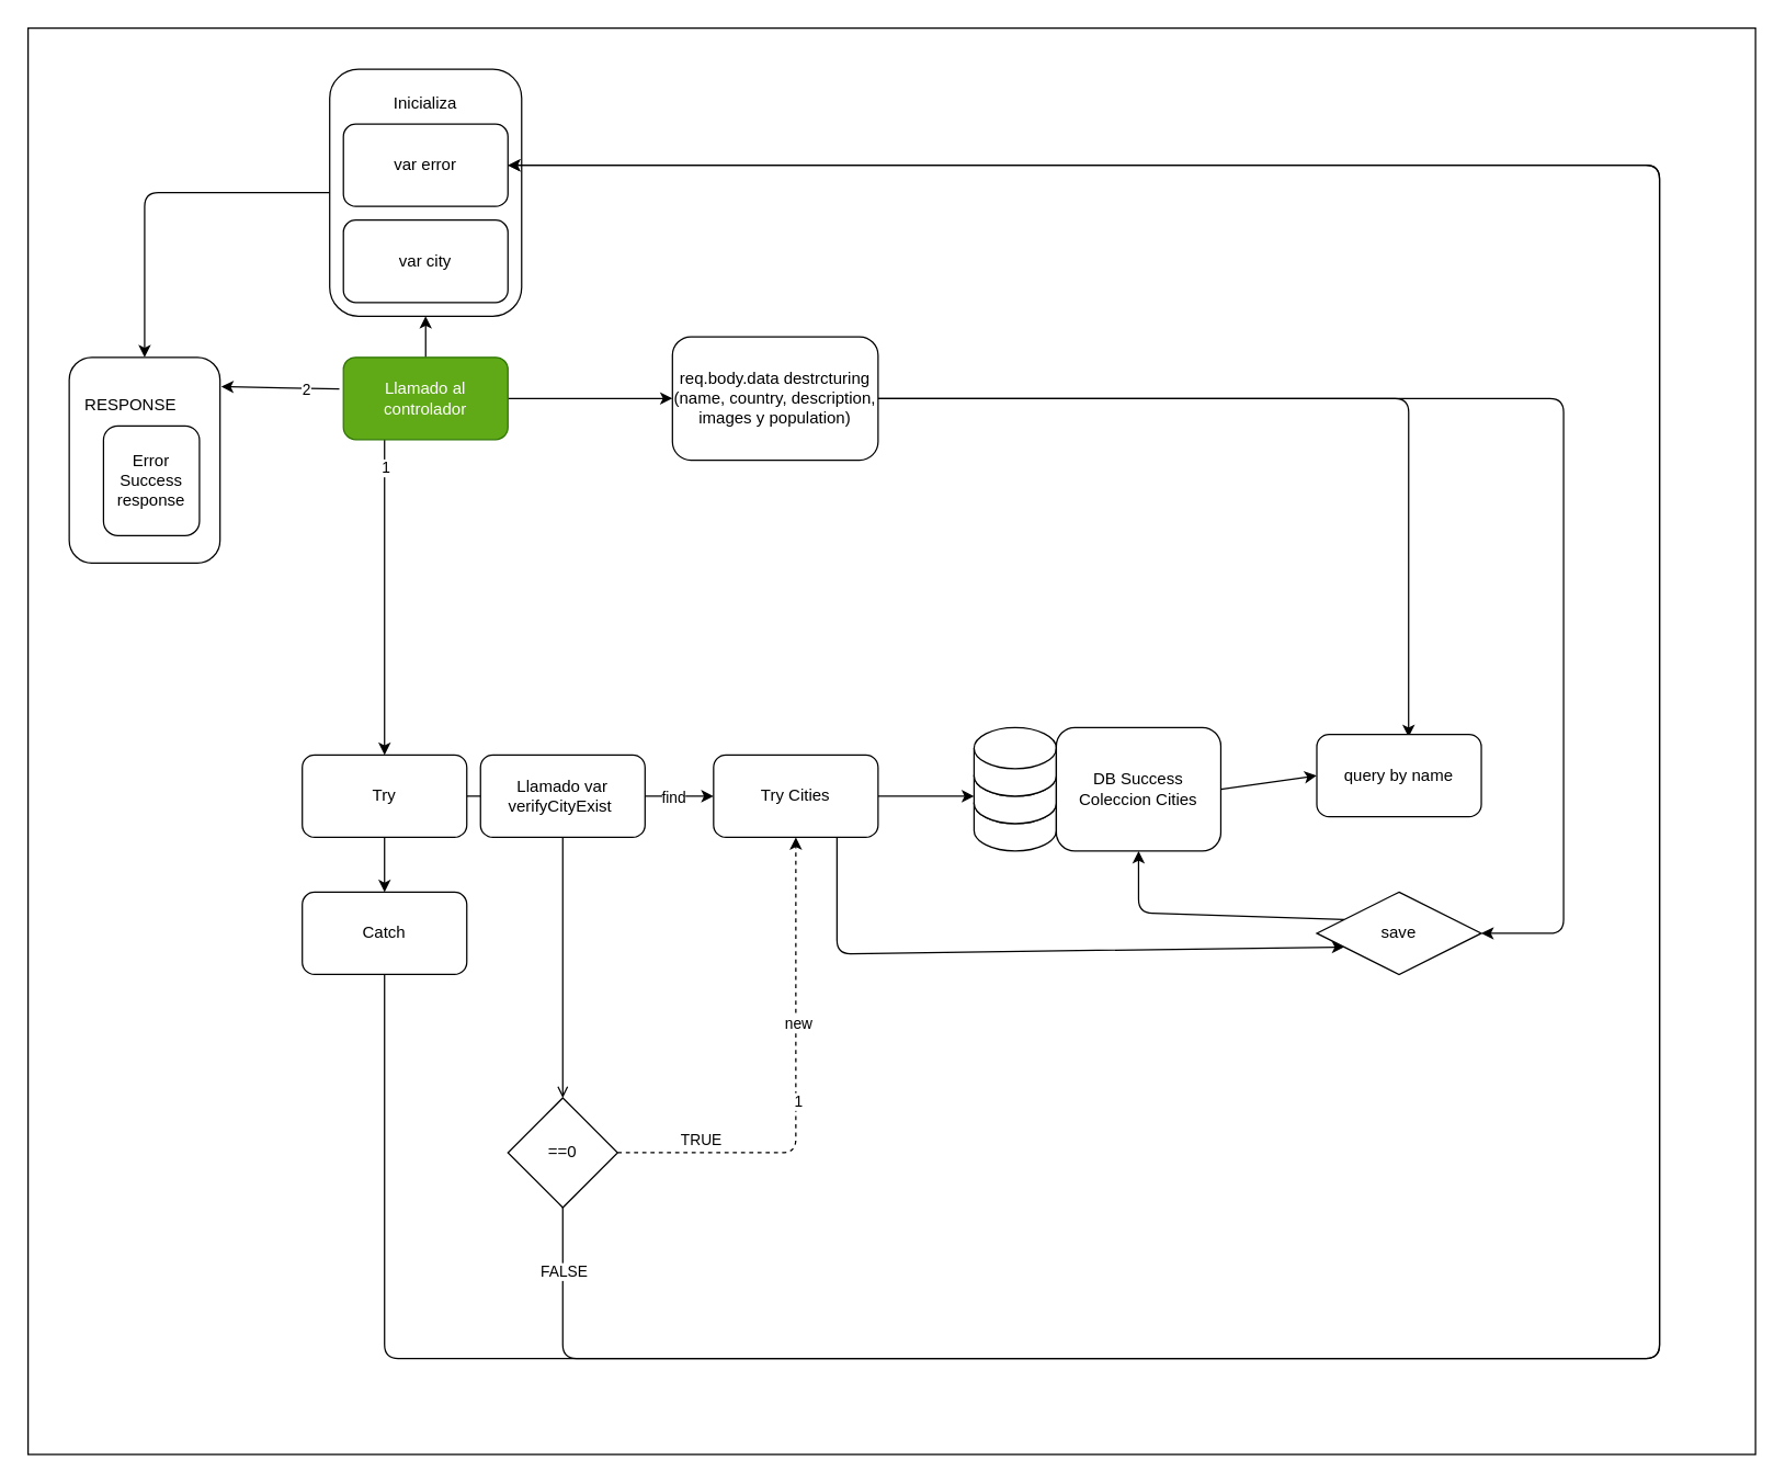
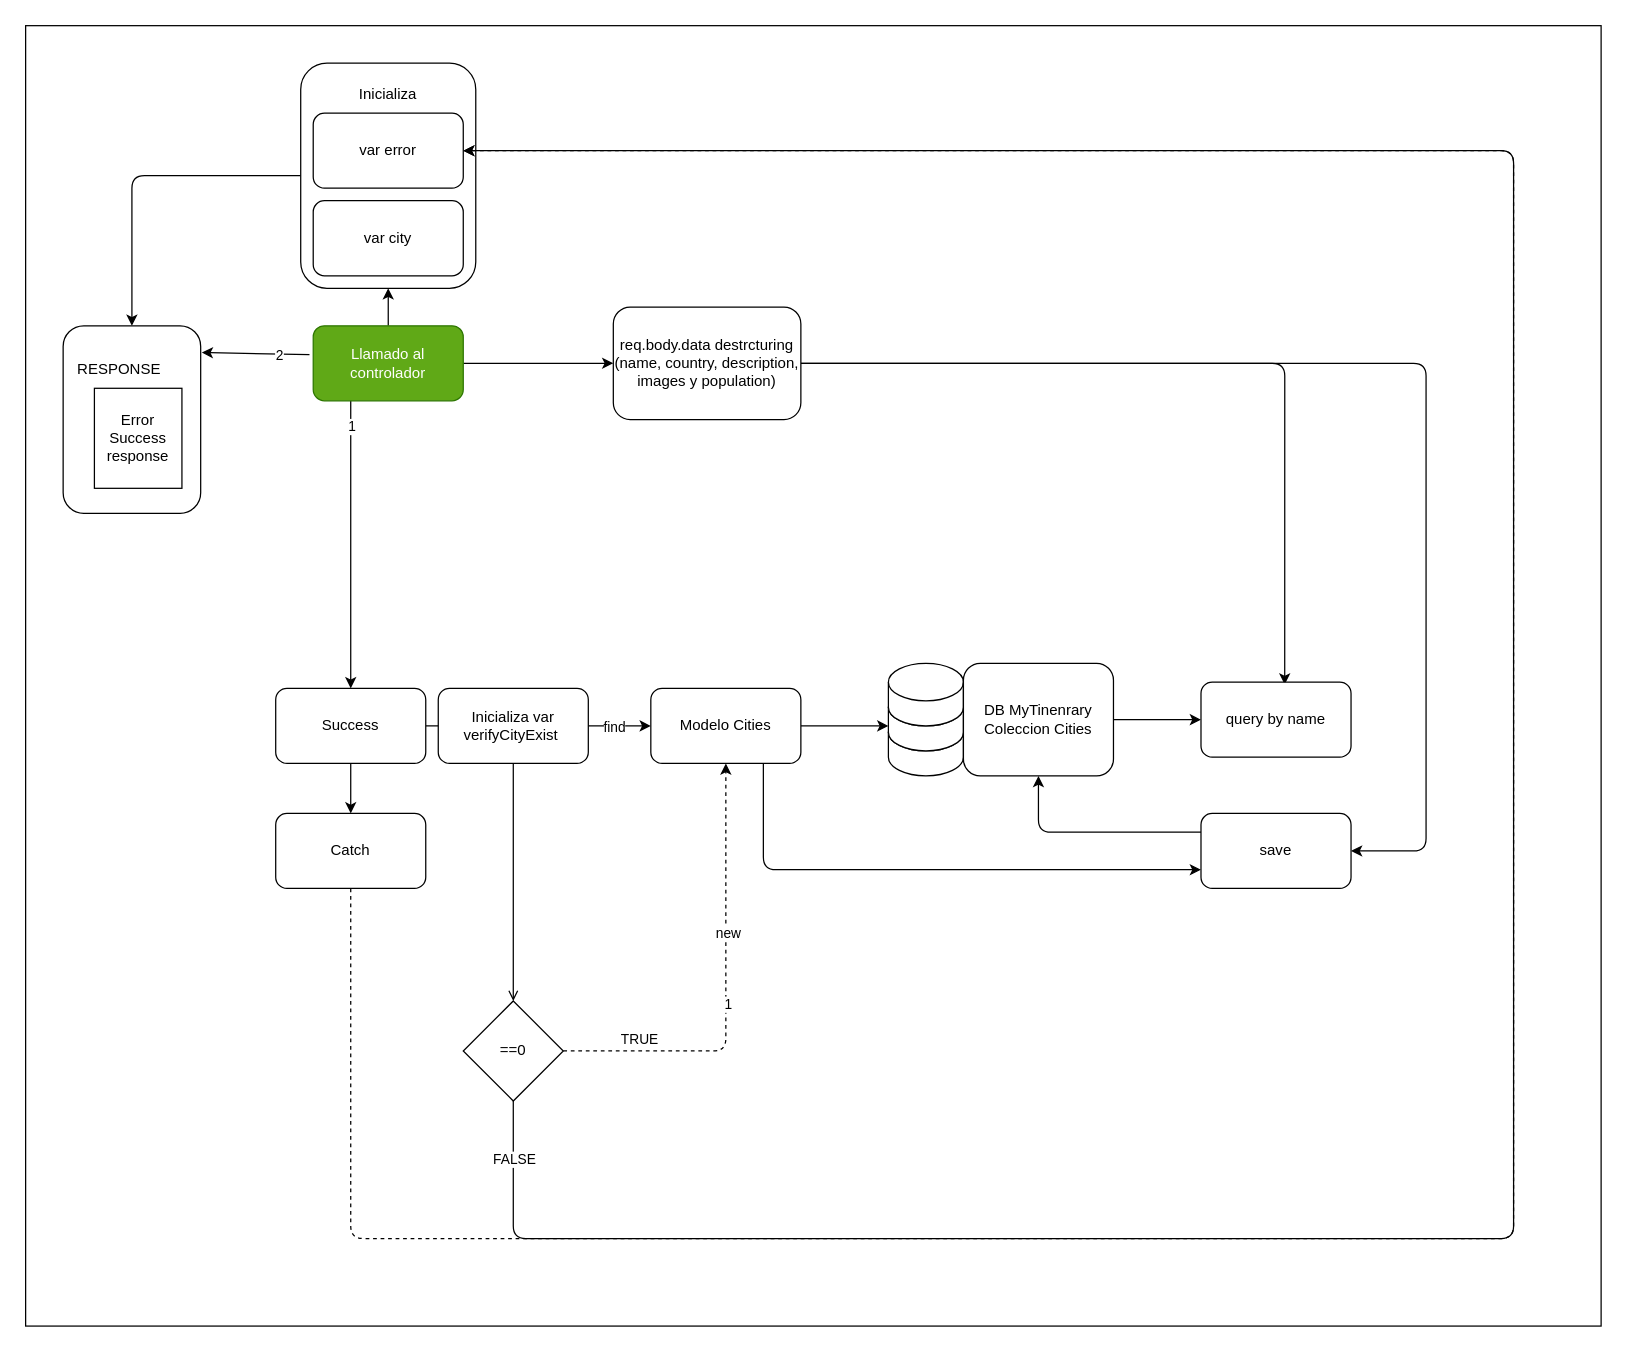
  <mxCell id="0" />
  <mxCell id="1" parent="0" />
  <mxCell id="2" value="" style="rounded=0;whiteSpace=wrap;html=1;" vertex="1" parent="1"><mxGeometry x="20" y="20" width="1260" height="1040" as="geometry" /></mxCell>
  <mxCell id="3" style="edgeStyle=none;html=1;exitX=0;exitY=0.5;exitDx=0;exitDy=0;entryX=0.5;entryY=0;entryDx=0;entryDy=0;" edge="1" parent="1" source="4" target="44"><mxGeometry relative="1" as="geometry"><Array as="points"><mxPoint x="105" y="140" /></Array></mxGeometry></mxCell>
  <mxCell id="4" value="" style="rounded=1;whiteSpace=wrap;html=1;" vertex="1" parent="1"><mxGeometry x="240" y="50" width="140" height="180" as="geometry" /></mxCell>
  <mxCell id="5" style="edgeStyle=none;html=1;exitX=0.25;exitY=1;exitDx=0;exitDy=0;entryX=0.5;entryY=0;entryDx=0;entryDy=0;" edge="1" parent="1" source="11" target="20"><mxGeometry relative="1" as="geometry" /></mxCell>
  <mxCell id="6" value="1" style="edgeLabel;html=1;align=center;verticalAlign=middle;resizable=0;points=[];" vertex="1" connectable="0" parent="5"><mxGeometry x="-0.391" y="1" relative="1" as="geometry"><mxPoint x="-1" y="-50" as="offset" /></mxGeometry></mxCell>
  <mxCell id="7" style="edgeStyle=none;html=1;exitX=1;exitY=0.5;exitDx=0;exitDy=0;entryX=0;entryY=0.5;entryDx=0;entryDy=0;" edge="1" parent="1" source="11" target="14"><mxGeometry relative="1" as="geometry" /></mxCell>
  <mxCell id="8" style="edgeStyle=none;html=1;exitX=-0.025;exitY=0.383;exitDx=0;exitDy=0;entryX=1.008;entryY=0.143;entryDx=0;entryDy=0;entryPerimeter=0;exitPerimeter=0;" edge="1" parent="1" source="11" target="44"><mxGeometry relative="1" as="geometry" /></mxCell>
  <mxCell id="9" value="2" style="edgeLabel;html=1;align=center;verticalAlign=middle;resizable=0;points=[];" vertex="1" connectable="0" parent="8"><mxGeometry x="-0.444" y="1" relative="1" as="geometry"><mxPoint as="offset" /></mxGeometry></mxCell>
  <mxCell id="10" style="edgeStyle=none;html=1;exitX=0.5;exitY=0;exitDx=0;exitDy=0;entryX=0.5;entryY=1;entryDx=0;entryDy=0;" edge="1" parent="1" source="11" target="4"><mxGeometry relative="1" as="geometry" /></mxCell>
  <mxCell id="11" value="Llamado al controlador" style="rounded=1;whiteSpace=wrap;html=1;fillColor=#60a917;fontColor=#ffffff;strokeColor=#2D7600;" vertex="1" parent="1"><mxGeometry x="250" y="260" width="120" height="60" as="geometry" /></mxCell>
  <mxCell id="12" style="edgeStyle=none;html=1;exitX=1;exitY=0.5;exitDx=0;exitDy=0;entryX=0.558;entryY=0.033;entryDx=0;entryDy=0;entryPerimeter=0;" edge="1" parent="1" source="14" target="32"><mxGeometry relative="1" as="geometry"><Array as="points"><mxPoint x="1027" y="290" /></Array></mxGeometry></mxCell>
  <mxCell id="13" style="edgeStyle=none;html=1;exitX=1;exitY=0.5;exitDx=0;exitDy=0;entryX=1;entryY=0.5;entryDx=0;entryDy=0;" edge="1" parent="1" source="14" target="38"><mxGeometry relative="1" as="geometry"><Array as="points"><mxPoint x="1140" y="290" /><mxPoint x="1140" y="680" /></Array></mxGeometry></mxCell>
  <mxCell id="14" value="req.body.data destrcturing (name, country, description, images y population)" style="rounded=1;whiteSpace=wrap;html=1;" vertex="1" parent="1"><mxGeometry x="490" y="245" width="150" height="90" as="geometry" /></mxCell>
  <mxCell id="15" value="var city" style="rounded=1;whiteSpace=wrap;html=1;" vertex="1" parent="1"><mxGeometry x="250" y="160" width="120" height="60" as="geometry" /></mxCell>
  <mxCell id="16" value="var error" style="rounded=1;whiteSpace=wrap;html=1;" vertex="1" parent="1"><mxGeometry x="250" y="90" width="120" height="60" as="geometry" /></mxCell>
  <mxCell id="17" style="edgeStyle=none;html=1;exitX=1;exitY=0.5;exitDx=0;exitDy=0;entryX=0;entryY=0.5;entryDx=0;entryDy=0;" edge="1" parent="1" source="20" target="29"><mxGeometry relative="1" as="geometry"><mxPoint x="470" y="580" as="targetPoint" /></mxGeometry></mxCell>
  <mxCell id="18" value="find" style="edgeLabel;html=1;align=center;verticalAlign=middle;resizable=0;points=[];" vertex="1" connectable="0" parent="17"><mxGeometry x="-0.157" y="-1" relative="1" as="geometry"><mxPoint x="74" y="-1" as="offset" /></mxGeometry></mxCell>
  <mxCell id="19" style="edgeStyle=none;html=1;exitX=0.5;exitY=1;exitDx=0;exitDy=0;entryX=0.5;entryY=0;entryDx=0;entryDy=0;" edge="1" parent="1" source="20" target="43"><mxGeometry relative="1" as="geometry" /></mxCell>
- <mxCell id="20" value="Try" style="rounded=1;whiteSpace=wrap;html=1;" vertex="1" parent="1"><mxGeometry x="220" y="550" width="120" height="60" as="geometry" /></mxCell>
+ <mxCell id="20" value="Success" style="rounded=1;whiteSpace=wrap;html=1;" vertex="1" parent="1"><mxGeometry x="220" y="550" width="120" height="60" as="geometry" /></mxCell>
  <mxCell id="21" style="edgeStyle=none;html=1;exitX=0.5;exitY=1;exitDx=0;exitDy=0;entryX=0.5;entryY=0;entryDx=0;entryDy=0;endArrow=open;" edge="1" parent="1" source="22" target="41"><mxGeometry relative="1" as="geometry" /></mxCell>
- <mxCell id="22" value="Llamado var verifyCityExist&amp;nbsp;" style="rounded=1;whiteSpace=wrap;html=1;" vertex="1" parent="1"><mxGeometry x="350" y="550" width="120" height="60" as="geometry" /></mxCell>
+ <mxCell id="22" value="Inicializa var verifyCityExist&amp;nbsp;" style="rounded=1;whiteSpace=wrap;html=1;" vertex="1" parent="1"><mxGeometry x="350" y="550" width="120" height="60" as="geometry" /></mxCell>
  <mxCell id="23" value="" style="group" vertex="1" connectable="0" parent="1"><mxGeometry x="710" y="530" width="60" height="90" as="geometry" /></mxCell>
  <mxCell id="24" value="" style="shape=cylinder3;whiteSpace=wrap;html=1;boundedLbl=1;backgroundOutline=1;size=15;" vertex="1" parent="23"><mxGeometry y="40" width="60" height="50" as="geometry" /></mxCell>
  <mxCell id="25" value="" style="shape=cylinder3;whiteSpace=wrap;html=1;boundedLbl=1;backgroundOutline=1;size=15;" vertex="1" parent="23"><mxGeometry y="20" width="60" height="50" as="geometry" /></mxCell>
  <mxCell id="26" value="" style="shape=cylinder3;whiteSpace=wrap;html=1;boundedLbl=1;backgroundOutline=1;size=15;" vertex="1" parent="23"><mxGeometry width="60" height="50" as="geometry" /></mxCell>
  <mxCell id="27" style="edgeStyle=none;html=1;exitX=1;exitY=0.5;exitDx=0;exitDy=0;entryX=0;entryY=0;entryDx=0;entryDy=30;entryPerimeter=0;" edge="1" parent="1" source="29" target="25"><mxGeometry relative="1" as="geometry"><Array as="points"><mxPoint x="670" y="580" /></Array></mxGeometry></mxCell>
  <mxCell id="28" style="edgeStyle=none;html=1;exitX=0.75;exitY=1;exitDx=0;exitDy=0;entryX=0;entryY=0.75;entryDx=0;entryDy=0;" edge="1" parent="1" source="29" target="38"><mxGeometry relative="1" as="geometry"><Array as="points"><mxPoint x="610" y="695" /></Array></mxGeometry></mxCell>
- <mxCell id="29" value="Try Cities" style="rounded=1;whiteSpace=wrap;html=1;" vertex="1" parent="1"><mxGeometry x="520" y="550" width="120" height="60" as="geometry" /></mxCell>
+ <mxCell id="29" value="Modelo Cities" style="rounded=1;whiteSpace=wrap;html=1;" vertex="1" parent="1"><mxGeometry x="520" y="550" width="120" height="60" as="geometry" /></mxCell>
  <mxCell id="30" style="edgeStyle=none;html=1;exitX=1;exitY=0.5;exitDx=0;exitDy=0;entryX=0;entryY=0.5;entryDx=0;entryDy=0;" edge="1" parent="1" source="31" target="32"><mxGeometry relative="1" as="geometry" /></mxCell>
- <mxCell id="31" value="DB Success&lt;br&gt;Coleccion Cities" style="rounded=1;whiteSpace=wrap;html=1;" vertex="1" parent="1"><mxGeometry x="770" y="530" width="120" height="90" as="geometry" /></mxCell>
- <mxCell id="32" value="query by name" style="rounded=1;whiteSpace=wrap;html=1;" vertex="1" parent="1"><mxGeometry x="960" y="535" width="120" height="60" as="geometry" /></mxCell>
+ <mxCell id="31" value="DB MyTinenrary&lt;br&gt;Coleccion Cities" style="rounded=1;whiteSpace=wrap;html=1;" vertex="1" parent="1"><mxGeometry x="770" y="530" width="120" height="90" as="geometry" /></mxCell>
+ <mxCell id="32" value="query by name" style="rounded=1;whiteSpace=wrap;html=1;" vertex="1" parent="1"><mxGeometry x="960" y="545" width="120" height="60" as="geometry" /></mxCell>
  <mxCell id="33" style="edgeStyle=none;html=1;exitX=1;exitY=0.5;exitDx=0;exitDy=0;entryX=0.5;entryY=1;entryDx=0;entryDy=0;dashed=1;" edge="1" parent="1" source="41" target="29"><mxGeometry relative="1" as="geometry"><mxPoint x="470" y="770" as="sourcePoint" /><Array as="points"><mxPoint x="580" y="840" /></Array></mxGeometry></mxCell>
  <mxCell id="34" value="new" style="edgeLabel;html=1;align=center;verticalAlign=middle;resizable=0;points=[];" vertex="1" connectable="0" parent="33"><mxGeometry x="0.252" y="-1" relative="1" as="geometry"><mxPoint as="offset" /></mxGeometry></mxCell>
  <mxCell id="35" value="TRUE" style="edgeLabel;html=1;align=center;verticalAlign=middle;resizable=0;points=[];" vertex="1" connectable="0" parent="33"><mxGeometry x="-0.648" y="-2" relative="1" as="geometry"><mxPoint x="-3" y="-12" as="offset" /></mxGeometry></mxCell>
  <mxCell id="36" value="1" style="edgeLabel;html=1;align=center;verticalAlign=middle;resizable=0;points=[];" vertex="1" connectable="0" parent="33"><mxGeometry x="-0.067" y="-1" relative="1" as="geometry"><mxPoint as="offset" /></mxGeometry></mxCell>
  <mxCell id="37" style="edgeStyle=none;html=1;exitX=0;exitY=0.25;exitDx=0;exitDy=0;entryX=0.5;entryY=1;entryDx=0;entryDy=0;" edge="1" parent="1" source="38" target="31"><mxGeometry relative="1" as="geometry"><Array as="points"><mxPoint x="830" y="665" /></Array></mxGeometry></mxCell>
- <mxCell id="38" value="save" style="rhombus;whiteSpace=wrap;html=1;" vertex="1" parent="1"><mxGeometry x="960" y="650" width="120" height="60" as="geometry" /></mxCell>
+ <mxCell id="38" value="save" style="rounded=1;whiteSpace=wrap;html=1;" vertex="1" parent="1"><mxGeometry x="960" y="650" width="120" height="60" as="geometry" /></mxCell>
  <mxCell id="39" style="edgeStyle=none;html=1;exitX=0.5;exitY=1;exitDx=0;exitDy=0;entryX=1;entryY=0.5;entryDx=0;entryDy=0;" edge="1" parent="1" source="41" target="16"><mxGeometry relative="1" as="geometry"><Array as="points"><mxPoint x="410" y="990" /><mxPoint x="1210" y="990" /><mxPoint x="1210" y="120" /></Array></mxGeometry></mxCell>
  <mxCell id="40" value="FALSE" style="edgeLabel;html=1;align=center;verticalAlign=middle;resizable=0;points=[];" vertex="1" connectable="0" parent="39"><mxGeometry x="-0.965" relative="1" as="geometry"><mxPoint as="offset" /></mxGeometry></mxCell>
  <mxCell id="41" value="==0" style="rhombus;whiteSpace=wrap;html=1;" vertex="1" parent="1"><mxGeometry x="370" y="800" width="80" height="80" as="geometry" /></mxCell>
- <mxCell id="42" style="edgeStyle=none;html=1;exitX=0.5;exitY=1;exitDx=0;exitDy=0;entryX=1;entryY=0.5;entryDx=0;entryDy=0;" edge="1" parent="1" source="43" target="16"><mxGeometry relative="1" as="geometry"><Array as="points"><mxPoint x="280" y="990" /><mxPoint x="1210" y="990" /><mxPoint x="1210" y="120" /></Array></mxGeometry></mxCell>
+ <mxCell id="42" style="edgeStyle=none;html=1;exitX=0.5;exitY=1;exitDx=0;exitDy=0;entryX=1;entryY=0.5;entryDx=0;entryDy=0;dashed=1;" edge="1" parent="1" source="43" target="16"><mxGeometry relative="1" as="geometry"><Array as="points"><mxPoint x="280" y="990" /><mxPoint x="1210" y="990" /><mxPoint x="1210" y="120" /></Array></mxGeometry></mxCell>
  <mxCell id="43" value="Catch" style="rounded=1;whiteSpace=wrap;html=1;" vertex="1" parent="1"><mxGeometry x="220" y="650" width="120" height="60" as="geometry" /></mxCell>
  <mxCell id="44" value="" style="rounded=1;whiteSpace=wrap;html=1;" vertex="1" parent="1"><mxGeometry x="50" y="260" width="110" height="150" as="geometry" /></mxCell>
  <mxCell id="45" value="Inicializa" style="text;html=1;strokeColor=none;fillColor=none;align=center;verticalAlign=middle;whiteSpace=wrap;rounded=0;" vertex="1" parent="1"><mxGeometry x="280" y="60" width="60" height="30" as="geometry" /></mxCell>
  <mxCell id="46" value="RESPONSE" style="text;html=1;strokeColor=none;fillColor=none;align=center;verticalAlign=middle;whiteSpace=wrap;rounded=0;" vertex="1" parent="1"><mxGeometry x="65" y="280" width="60" height="30" as="geometry" /></mxCell>
- <mxCell id="47" value="Error&lt;br&gt;Success&lt;br&gt;response" style="whiteSpace=wrap;html=1;rounded=1;" vertex="1" parent="1"><mxGeometry x="75" y="310" width="70" height="80" as="geometry" /></mxCell>
+ <mxCell id="47" value="Error&lt;br&gt;Success&lt;br&gt;response" style="rounded=0;whiteSpace=wrap;html=1;" vertex="1" parent="1"><mxGeometry x="75" y="310" width="70" height="80" as="geometry" /></mxCell>
